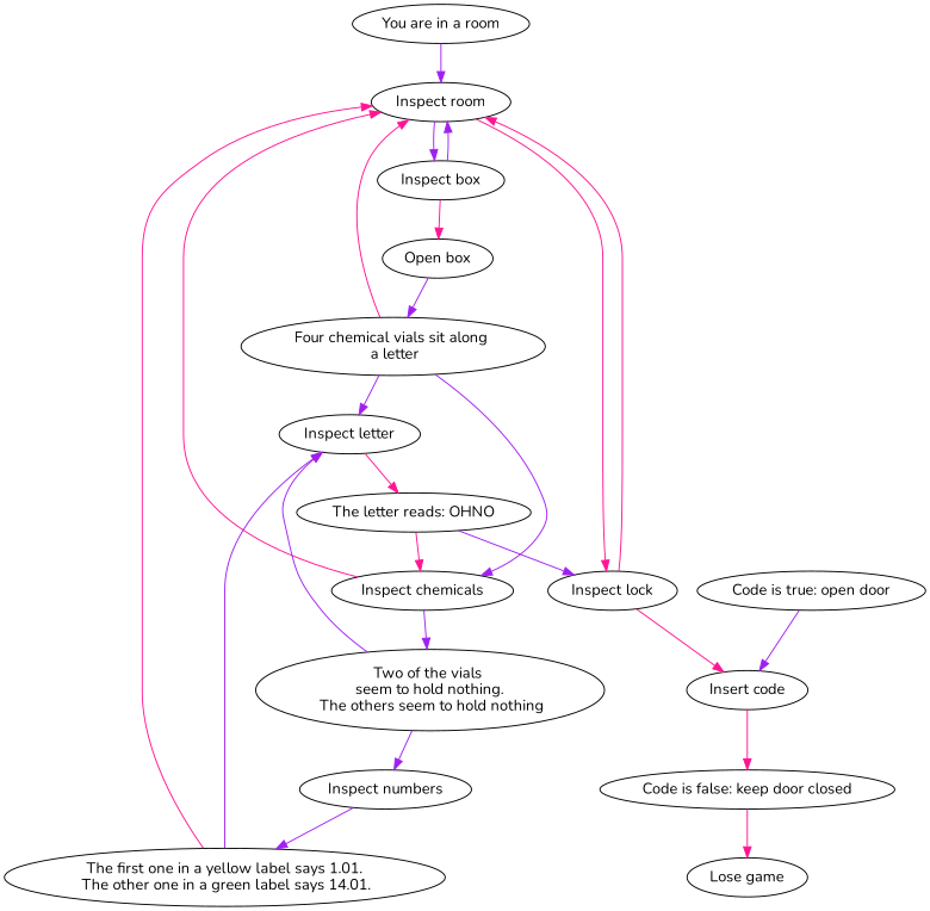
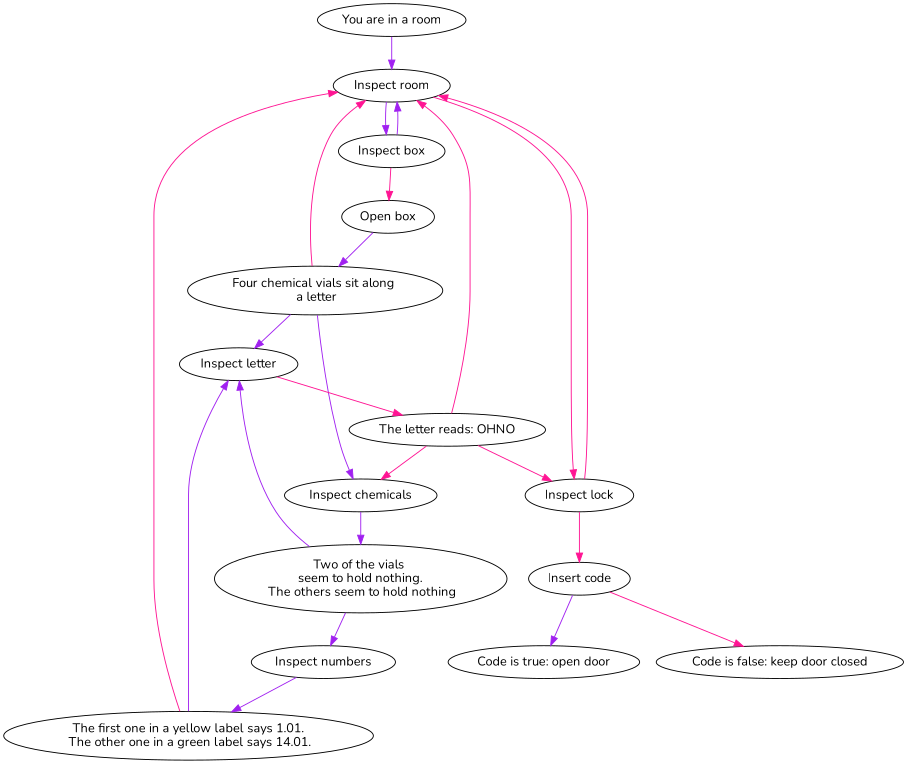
  digraph {
    fontname=Nunito
    node [fontname=Nunito]
    edge [color=purple fontname=Nunito]
    n1 [label="You are in a room"]
    n2 [label="Inspect room"]
    n3 [label="Inspect box"]
    n4 [label="Inspect lock"]
    n5 [label="Open box"]
    n6 [label="Insert code"]
    n7 [label="Four chemical vials sit along \n a letter"]
    n8 [label="Code is false: keep door closed"]
    n9 [label="Code is true: open door"]
    n10 [label="Inspect chemicals"]
    n11 [label="Inspect letter"]
    n12 [label="Two of the vials \n seem to hold nothing. \n The others seem to hold nothing"]
    n13 [label="The letter reads: OHNO"]
    n14 [label="Inspect numbers"]
    n15 [label="The first one in a yellow label says 1.01.\n The other one in a green label says 14.01."]
-   n16 [label="Lose game"]
    n1 -> n2
    n2 -> n3
    n2 -> n4 [color=deeppink]
    n3 -> n2
    n3 -> n5 [color=deeppink]
    n4 -> n2 [color=deeppink]
    n4 -> n6 [color=deeppink]
    n5 -> n7
    n6 -> n8 [color=deeppink]
-   n9 -> n6
+   n6 -> n9
    n7 -> n2 [color=deeppink]
    n7 -> n10
    n7 -> n11
-   n8 -> n16 [color=deeppink]
    n10 -> n12
    n11 -> n13 [color=deeppink]
    n12 -> n11
    n12 -> n14
-   n10 -> n2 [color=deeppink]
-   n13 -> n4
+   n13 -> n2 [color=deeppink]
+   n13 -> n4 [color=deeppink]
    n13 -> n10 [color=deeppink]
    n14 -> n15
    n15 -> n2 [color=deeppink]
    n15 -> n11
  }
